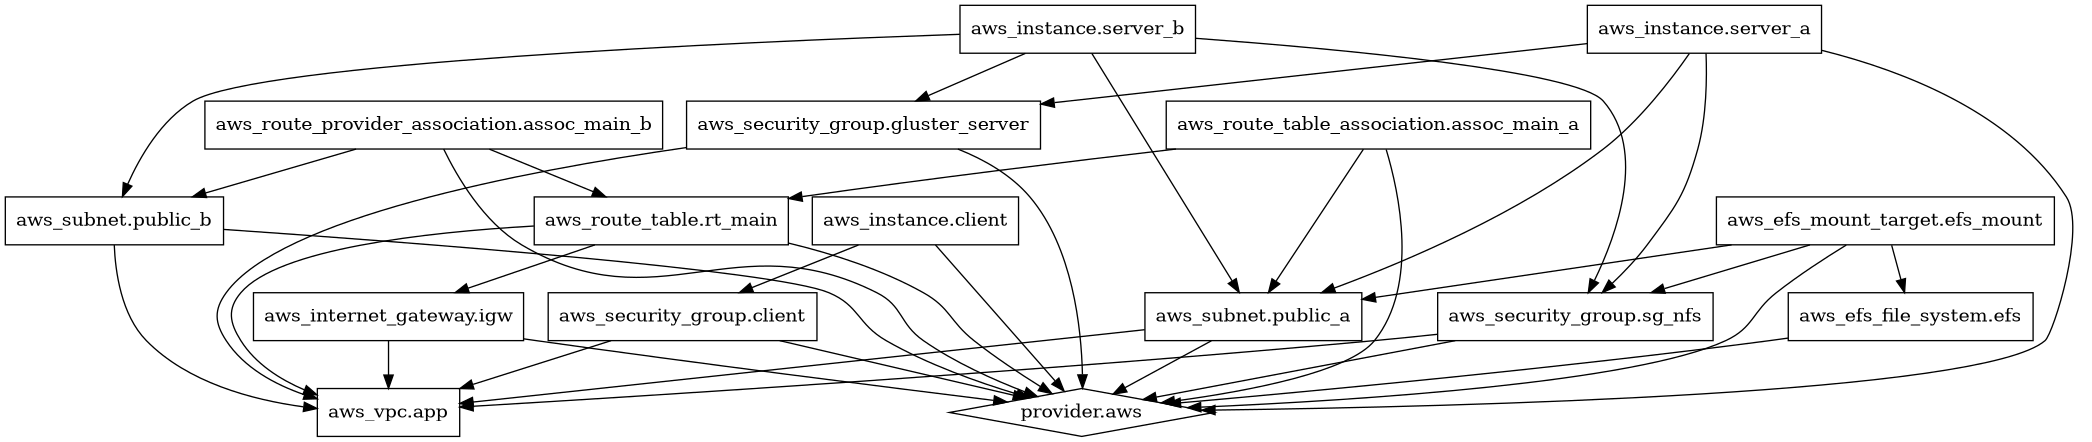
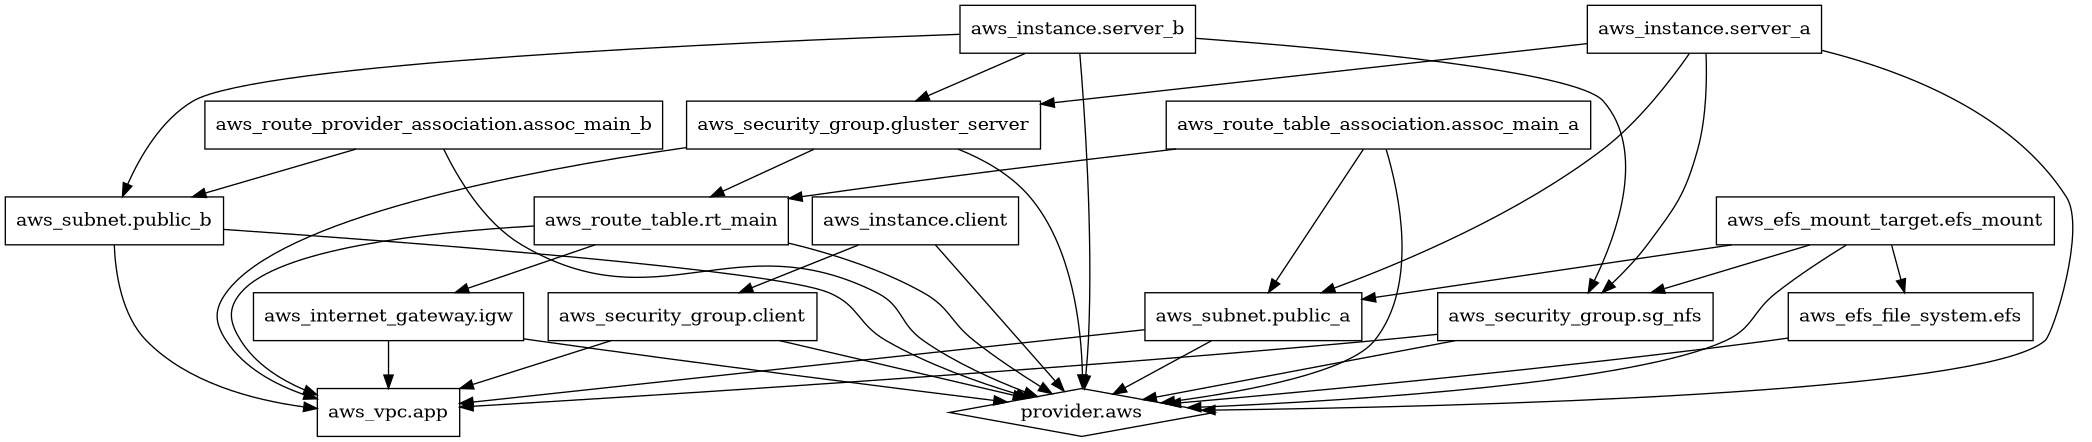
  digraph {
    compound=true
    newrank=true
    node [shape=box]
    n1 [label="aws_efs_file_system.efs"]
    n2 [label="provider.aws" shape=diamond]
    n3 [label="aws_efs_mount_target.efs_mount"]
    n4 [label="aws_security_group.sg_nfs"]
    n5 [label="aws_subnet.public_a"]
    n6 [label="aws_instance.client"]
    n7 [label="aws_security_group.client"]
    n8 [label="aws_instance.server_a"]
    n9 [label="aws_security_group.gluster_server"]
    n10 [label="aws_instance.server_b"]
    n11 [label="aws_subnet.public_b"]
    n12 [label="aws_internet_gateway.igw"]
    n13 [label="aws_vpc.app"]
    n14 [label="aws_route_table.rt_main"]
    n15 [label="aws_route_table_association.assoc_main_a"]
    n16 [label="aws_route_provider_association.assoc_main_b"]
    subgraph sub_1 {
      n1
      n2
      n3
      n4
      n5
      n6
      n7
      n8
      n9
      n10
      n11
      n12
      n13
      n14
      n15
      n16
    }
    n1 -> n2
    n3 -> n1
    n3 -> n2
    n3 -> n4
    n3 -> n5
    n4 -> n2
    n4 -> n13
    n5 -> n2
    n5 -> n13
    n6 -> n2
    n6 -> n7
    n7 -> n2
    n7 -> n13
    n8 -> n2
    n8 -> n4
    n8 -> n5
    n8 -> n9
    n9 -> n2
    n9 -> n13
-   n10 -> n5
+   n10 -> n2
    n10 -> n4
    n10 -> n9
    n10 -> n11
    n11 -> n2
    n11 -> n13
    n12 -> n2
    n12 -> n13
    n14 -> n2
    n14 -> n12
    n14 -> n13
    n15 -> n2
    n15 -> n5
    n15 -> n14
    n16 -> n2
    n16 -> n11
-   n16 -> n14
+   n9 -> n14
  }
